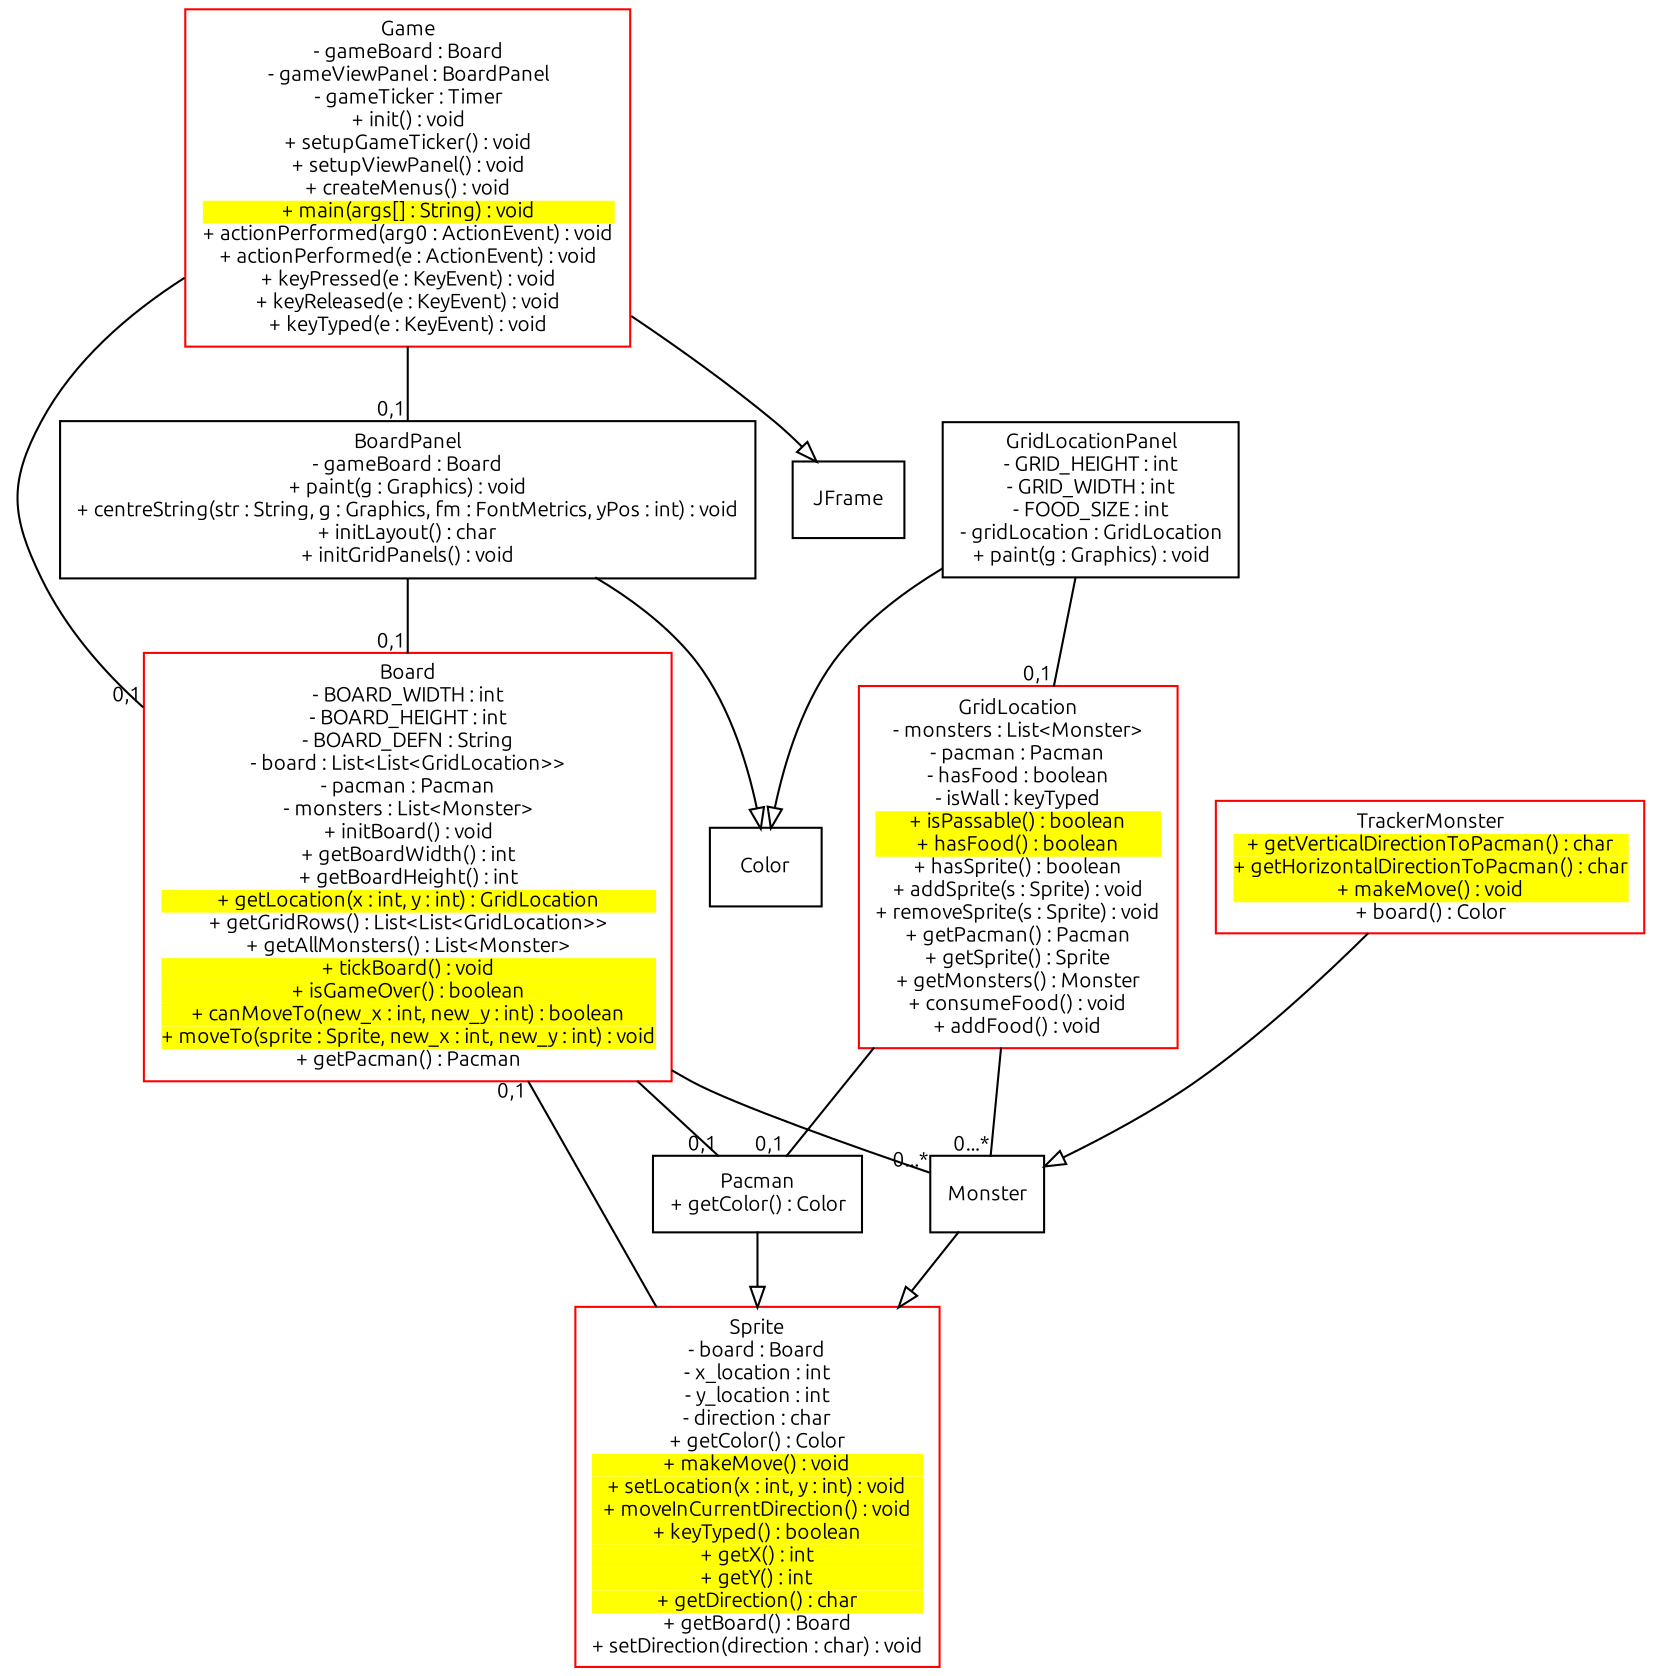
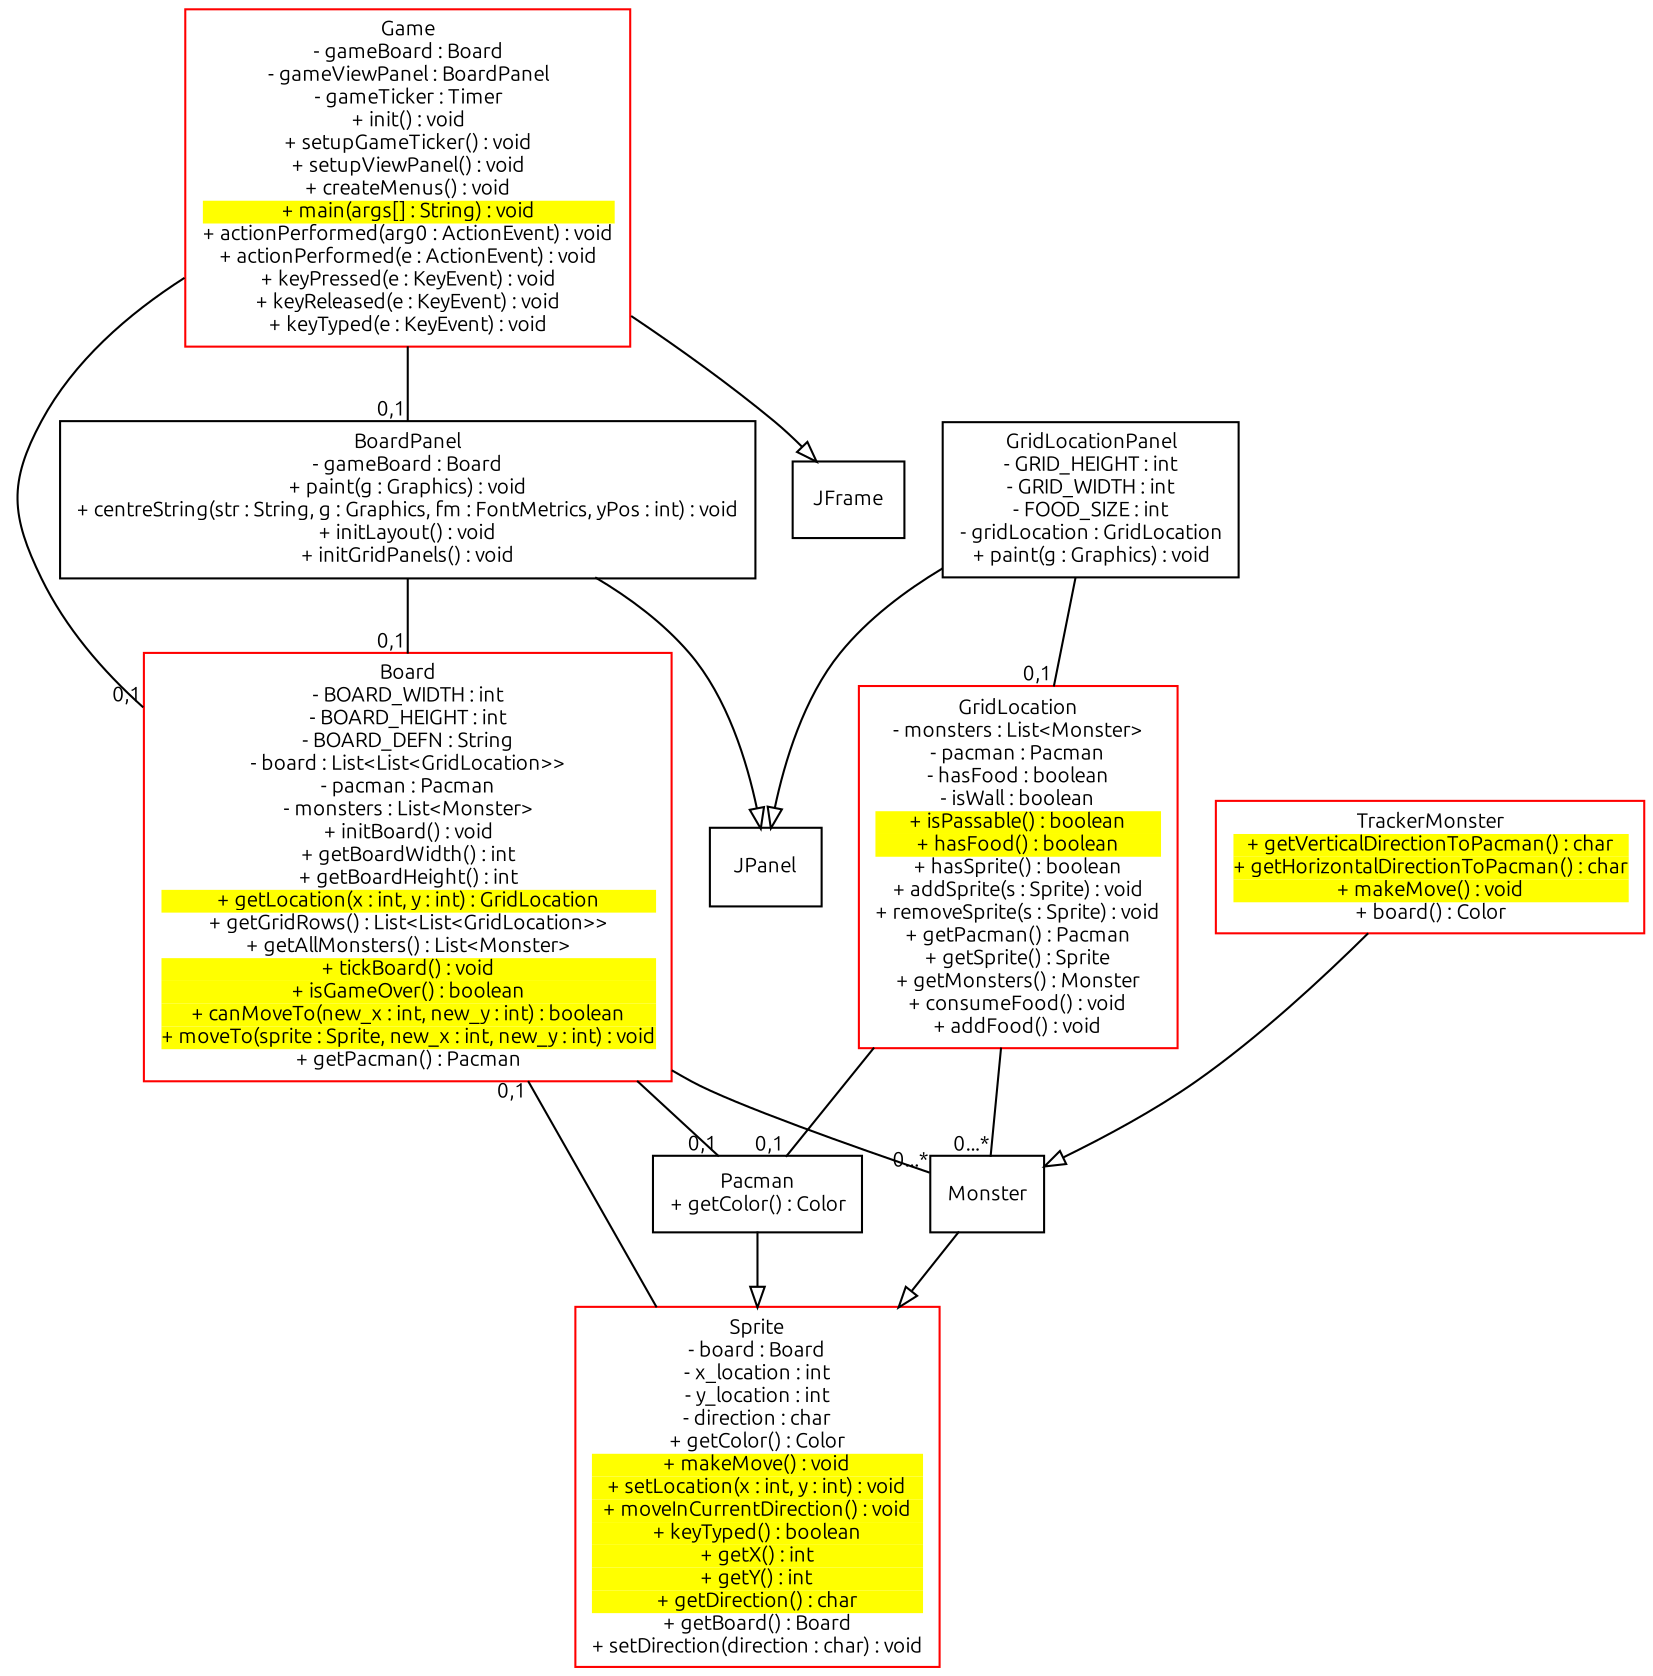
  digraph {
    fontname=Ubuntu
    fontsize=10
    node [fontname=Ubuntu fontsize=10 shape=record]
    edge [arrowhead=none fontname=Ubuntu fontsize=10 headlabel="0,1"]
    n1 [color=red label=<<table border="0" cellborder="0" cellpadding="0" cellspacing="0"><tr><td>Board</td></tr><tr><td></td></tr><tr><td>- BOARD_WIDTH : int</td></tr><tr><td>- BOARD_HEIGHT : int</td></tr><tr><td>- BOARD_DEFN : String</td></tr><tr><td>- board : List&lt;List&lt;GridLocation&gt;&gt;</td></tr><tr><td>- pacman : Pacman</td></tr><tr><td>- monsters : List&lt;Monster&gt;</td></tr><tr><td></td></tr><tr><td>+ initBoard() : void</td></tr><tr><td>+ getBoardWidth() : int</td></tr><tr><td>+ getBoardHeight() : int</td></tr><tr><td bgcolor="yellow">+ getLocation(x : int, y : int) : GridLocation</td></tr><tr><td>+ getGridRows() : List&lt;List&lt;GridLocation&gt;&gt;</td></tr><tr><td>+ getAllMonsters() : List&lt;Monster&gt;</td></tr><tr><td bgcolor="yellow">+ tickBoard() : void</td></tr><tr><td bgcolor="yellow">+ isGameOver() : boolean</td></tr><tr><td bgcolor="yellow">+ canMoveTo(new_x : int, new_y : int) : boolean</td></tr><tr><td bgcolor="yellow">+ moveTo(sprite : Sprite, new_x : int, new_y : int) : void</td></tr><tr><td>+ getPacman() : Pacman</td></tr></table>>]
    n2 [label=<<table border="0" cellborder="0" cellpadding="0" cellspacing="0"><tr><td>Pacman</td></tr><tr><td></td></tr><tr><td></td></tr><tr><td>+ getColor() : Color</td></tr></table>>]
    n3 [label=<<table border="0" cellborder="0" cellpadding="0" cellspacing="0"><tr><td>Monster</td></tr><tr><td></td></tr><tr><td></td></tr></table>> lable="{Monster}"]
    n4 [color=red label=<<table border="0" cellborder="0" cellpadding="0" cellspacing="0"><tr><td>Sprite</td></tr><tr><td></td></tr><tr><td>- board : Board</td></tr><tr><td>- x_location : int</td></tr><tr><td>- y_location : int</td></tr><tr><td>- direction : char</td></tr><tr><td></td></tr><tr><td>+ getColor() : Color</td></tr><tr><td bgcolor="yellow">+ makeMove() : void</td></tr><tr><td bgcolor="yellow">+ setLocation(x : int, y : int) : void</td></tr><tr><td bgcolor="yellow">+ moveInCurrentDirection() : void</td></tr><tr><td bgcolor="yellow">+ keyTyped() : boolean</td></tr><tr><td bgcolor="yellow">+ getX() : int</td></tr><tr><td bgcolor="yellow">+ getY() : int</td></tr><tr><td bgcolor="yellow">+ getDirection() : char</td></tr><tr><td>+ getBoard() : Board</td></tr><tr><td>+ setDirection(direction : char) : void</td></tr></table>> lable="{Sprite}"]
-   n5 [color=red label=<<table border="0" cellborder="0" cellpadding="0" cellspacing="0"><tr><td>GridLocation</td></tr><tr><td></td></tr><tr><td>- monsters : List&lt;Monster&gt;</td></tr><tr><td>- pacman : Pacman</td></tr><tr><td>- hasFood : boolean</td></tr><tr><td>- isWall : keyTyped</td></tr><tr><td></td></tr><tr><td bgcolor="yellow">+ isPassable() : boolean</td></tr><tr><td bgcolor="yellow">+ hasFood() : boolean</td></tr><tr><td>+ hasSprite() : boolean</td></tr><tr><td>+ addSprite(s : Sprite) : void</td></tr><tr><td>+ removeSprite(s : Sprite) : void</td></tr><tr><td>+ getPacman() : Pacman</td></tr><tr><td>+ getSprite() : Sprite</td></tr><tr><td>+ getMonsters() : Monster</td></tr><tr><td>+ consumeFood() : void</td></tr><tr><td>+ addFood() : void</td></tr></table>>]
+   n5 [color=red label=<<table border="0" cellborder="0" cellpadding="0" cellspacing="0"><tr><td>GridLocation</td></tr><tr><td></td></tr><tr><td>- monsters : List&lt;Monster&gt;</td></tr><tr><td>- pacman : Pacman</td></tr><tr><td>- hasFood : boolean</td></tr><tr><td>- isWall : boolean</td></tr><tr><td></td></tr><tr><td bgcolor="yellow">+ isPassable() : boolean</td></tr><tr><td bgcolor="yellow">+ hasFood() : boolean</td></tr><tr><td>+ hasSprite() : boolean</td></tr><tr><td>+ addSprite(s : Sprite) : void</td></tr><tr><td>+ removeSprite(s : Sprite) : void</td></tr><tr><td>+ getPacman() : Pacman</td></tr><tr><td>+ getSprite() : Sprite</td></tr><tr><td>+ getMonsters() : Monster</td></tr><tr><td>+ consumeFood() : void</td></tr><tr><td>+ addFood() : void</td></tr></table>>]
    n6 [color=red label=<<table border="0" cellborder="0" cellpadding="0" cellspacing="0"><tr><td>TrackerMonster</td></tr><tr><td></td></tr><tr><td></td></tr><tr><td bgcolor="yellow">+ getVerticalDirectionToPacman() : char</td></tr><tr><td bgcolor="yellow">+ getHorizontalDirectionToPacman() : char</td></tr><tr><td bgcolor="yellow">+ makeMove() : void</td></tr><tr><td>+ board() : Color</td></tr></table>>]
-   n7 [label=<<table border="0" cellborder="0" cellpadding="0" cellspacing="0"><tr><td>BoardPanel</td></tr><tr><td></td></tr><tr><td>- gameBoard : Board</td></tr><tr><td></td></tr><tr><td>+ paint(g : Graphics) : void</td></tr><tr><td>+ centreString(str : String, g : Graphics, fm : FontMetrics, yPos : int) : void</td></tr><tr><td>+ initLayout() : char</td></tr><tr><td>+ initGridPanels() : void</td></tr></table>>]
-   JPanel [lable="{JPanel}" label=Color]
+   n7 [label=<<table border="0" cellborder="0" cellpadding="0" cellspacing="0"><tr><td>BoardPanel</td></tr><tr><td></td></tr><tr><td>- gameBoard : Board</td></tr><tr><td></td></tr><tr><td>+ paint(g : Graphics) : void</td></tr><tr><td>+ centreString(str : String, g : Graphics, fm : FontMetrics, yPos : int) : void</td></tr><tr><td>+ initLayout() : void</td></tr><tr><td>+ initGridPanels() : void</td></tr></table>>]
+   JPanel [lable="{JPanel}"]
    n9 [color=red label=<<table border="0" cellborder="0" cellpadding="0" cellspacing="0"><tr><td>Game</td></tr><tr><td></td></tr><tr><td>- gameBoard : Board</td></tr><tr><td>- gameViewPanel : BoardPanel</td></tr><tr><td>- gameTicker : Timer</td></tr><tr><td></td></tr><tr><td>+ init() : void</td></tr><tr><td>+ setupGameTicker() : void</td></tr><tr><td>+ setupViewPanel() : void</td></tr><tr><td>+ createMenus() : void</td></tr><tr><td bgcolor="yellow">+ main(args[] : String) : void</td></tr><tr><td>+ actionPerformed(arg0 : ActionEvent) : void</td></tr><tr><td>+ actionPerformed(e : ActionEvent) : void</td></tr><tr><td>+ keyPressed(e : KeyEvent) : void</td></tr><tr><td>+ keyReleased(e : KeyEvent) : void</td></tr><tr><td>+ keyTyped(e : KeyEvent) : void</td></tr></table>>]
    JFrame [lable="{JFrame}"]
    n11 [label=<<table border="0" cellborder="0" cellpadding="0" cellspacing="0"><tr><td>GridLocationPanel</td></tr><tr><td></td></tr><tr><td>- GRID_HEIGHT : int</td></tr><tr><td>- GRID_WIDTH : int</td></tr><tr><td>- FOOD_SIZE : int</td></tr><tr><td>- gridLocation : GridLocation</td></tr><tr><td></td></tr><tr><td>+ paint(g : Graphics) : void</td></tr></table>>]
    n1 -> n2
    n1 -> n3 [headlabel="0...*"]
    n2 -> n4 [arrowhead=empty headlabel=""]
    n3 -> n4 [arrowhead=empty headlabel=""]
    n4 -> n1
    n5 -> n2
    n5 -> n3 [headlabel="0...*"]
    n6 -> n3 [arrowhead=empty headlabel=""]
    n7 -> n1
    n7 -> JPanel [arrowhead=empty headlabel=""]
    n9 -> n1
    n9 -> n7
    n9 -> JFrame [arrowhead=empty headlabel=""]
    n11 -> n5
    n11 -> JPanel [arrowhead=empty headlabel=""]
  }
